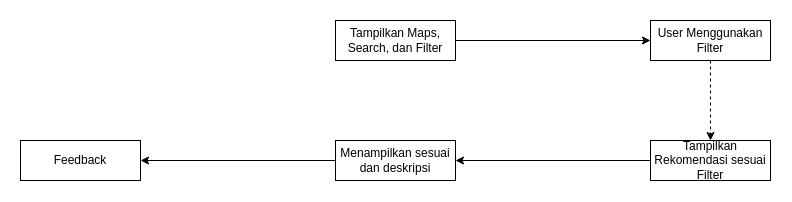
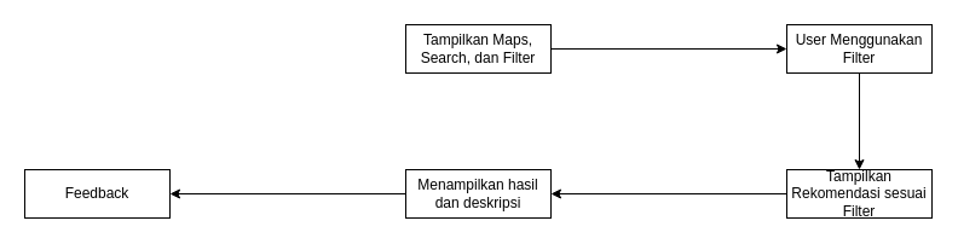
  <mxCell id="0" />
  <mxCell id="1" parent="0" />
  <mxCell id="2" value="Feedback" style="rounded=0;whiteSpace=wrap;html=1;" vertex="1" parent="1"><mxGeometry x="20" y="140" width="120" height="40" as="geometry" /></mxCell>
- <mxCell id="3" style="edgeStyle=orthogonalEdgeStyle;rounded=0;orthogonalLoop=1;jettySize=auto;html=1;exitX=0.5;exitY=1;exitDx=0;exitDy=0;entryX=0.5;entryY=0;entryDx=0;entryDy=0;dashed=1;" edge="1" parent="1" source="4" target="8"><mxGeometry relative="1" as="geometry" /></mxCell>
+ <mxCell id="3" style="edgeStyle=orthogonalEdgeStyle;rounded=0;orthogonalLoop=1;jettySize=auto;html=1;exitX=0.5;exitY=1;exitDx=0;exitDy=0;entryX=0.5;entryY=0;entryDx=0;entryDy=0;" edge="1" parent="1" source="4" target="8"><mxGeometry relative="1" as="geometry" /></mxCell>
  <mxCell id="4" value="User Menggunakan Filter" style="rounded=0;whiteSpace=wrap;html=1;" vertex="1" parent="1"><mxGeometry x="650" y="20" width="120" height="40" as="geometry" /></mxCell>
  <mxCell id="5" style="edgeStyle=orthogonalEdgeStyle;rounded=0;orthogonalLoop=1;jettySize=auto;html=1;exitX=1;exitY=0.5;exitDx=0;exitDy=0;entryX=0;entryY=0.5;entryDx=0;entryDy=0;" edge="1" parent="1" source="6" target="4"><mxGeometry relative="1" as="geometry" /></mxCell>
  <mxCell id="6" value="Tampilkan Maps, Search, dan Filter" style="rounded=0;whiteSpace=wrap;html=1;" vertex="1" parent="1"><mxGeometry x="335" y="20" width="120" height="40" as="geometry" /></mxCell>
  <mxCell id="7" style="edgeStyle=orthogonalEdgeStyle;rounded=0;orthogonalLoop=1;jettySize=auto;html=1;exitX=0;exitY=0.5;exitDx=0;exitDy=0;entryX=1;entryY=0.5;entryDx=0;entryDy=0;" edge="1" parent="1" source="8" target="10"><mxGeometry relative="1" as="geometry" /></mxCell>
  <mxCell id="8" value="Tampilkan Rekomendasi sesuai Filter" style="rounded=0;whiteSpace=wrap;html=1;" vertex="1" parent="1"><mxGeometry x="650" y="140" width="120" height="40" as="geometry" /></mxCell>
  <mxCell id="9" style="edgeStyle=orthogonalEdgeStyle;rounded=0;orthogonalLoop=1;jettySize=auto;html=1;exitX=0;exitY=0.5;exitDx=0;exitDy=0;entryX=1;entryY=0.5;entryDx=0;entryDy=0;" edge="1" parent="1" source="10" target="2"><mxGeometry relative="1" as="geometry" /></mxCell>
- <mxCell id="10" value="Menampilkan sesuai dan deskripsi" style="rounded=0;whiteSpace=wrap;html=1;" vertex="1" parent="1"><mxGeometry x="335" y="140" width="120" height="40" as="geometry" /></mxCell>
+ <mxCell id="10" value="Menampilkan hasil dan deskripsi" style="rounded=0;whiteSpace=wrap;html=1;" vertex="1" parent="1"><mxGeometry x="335" y="140" width="120" height="40" as="geometry" /></mxCell>
